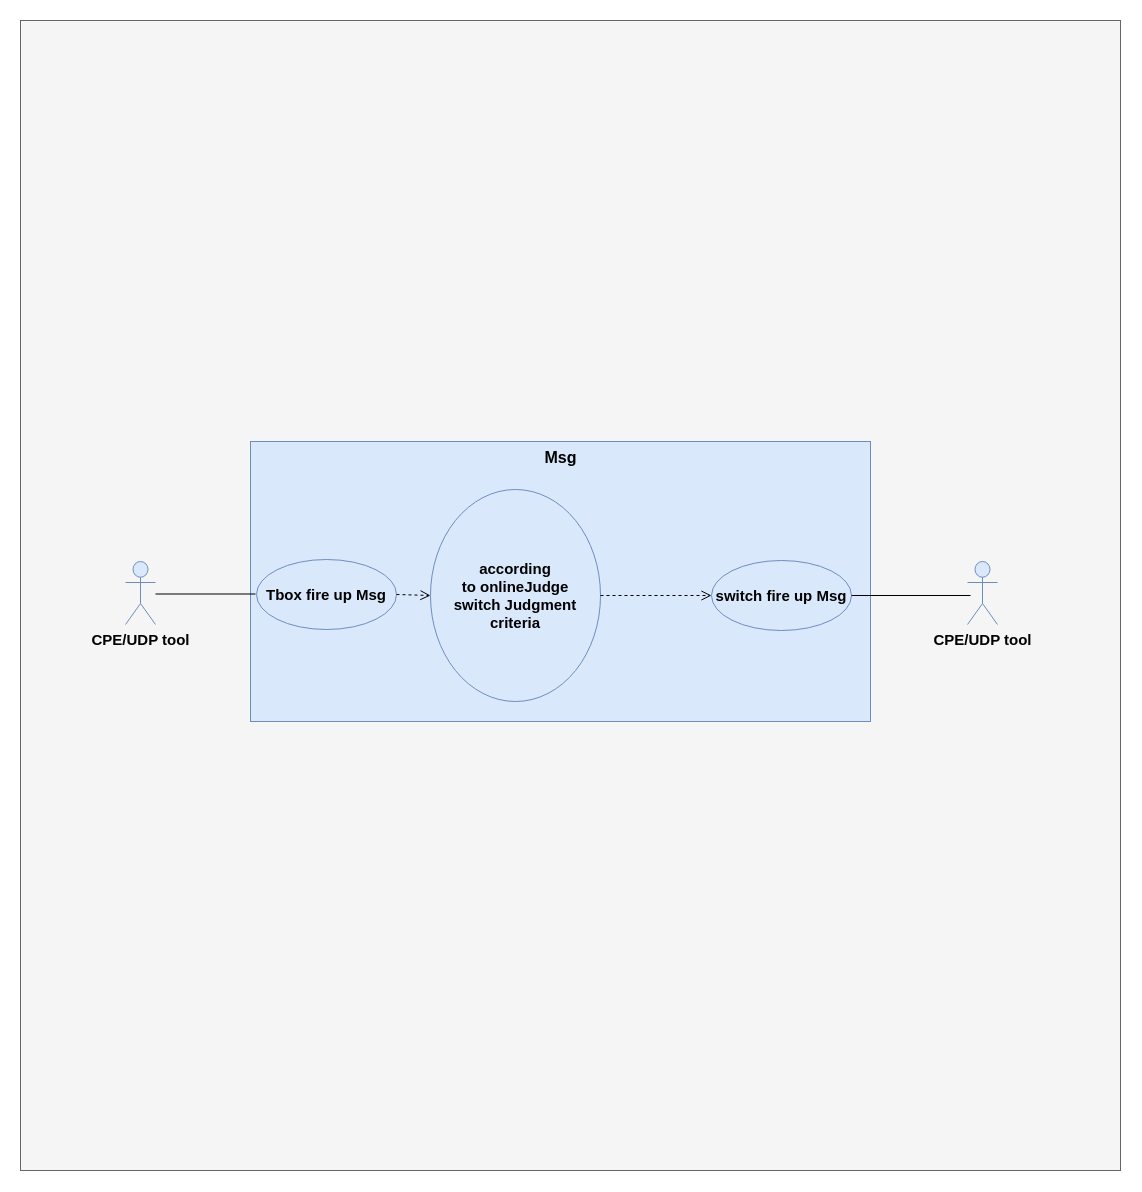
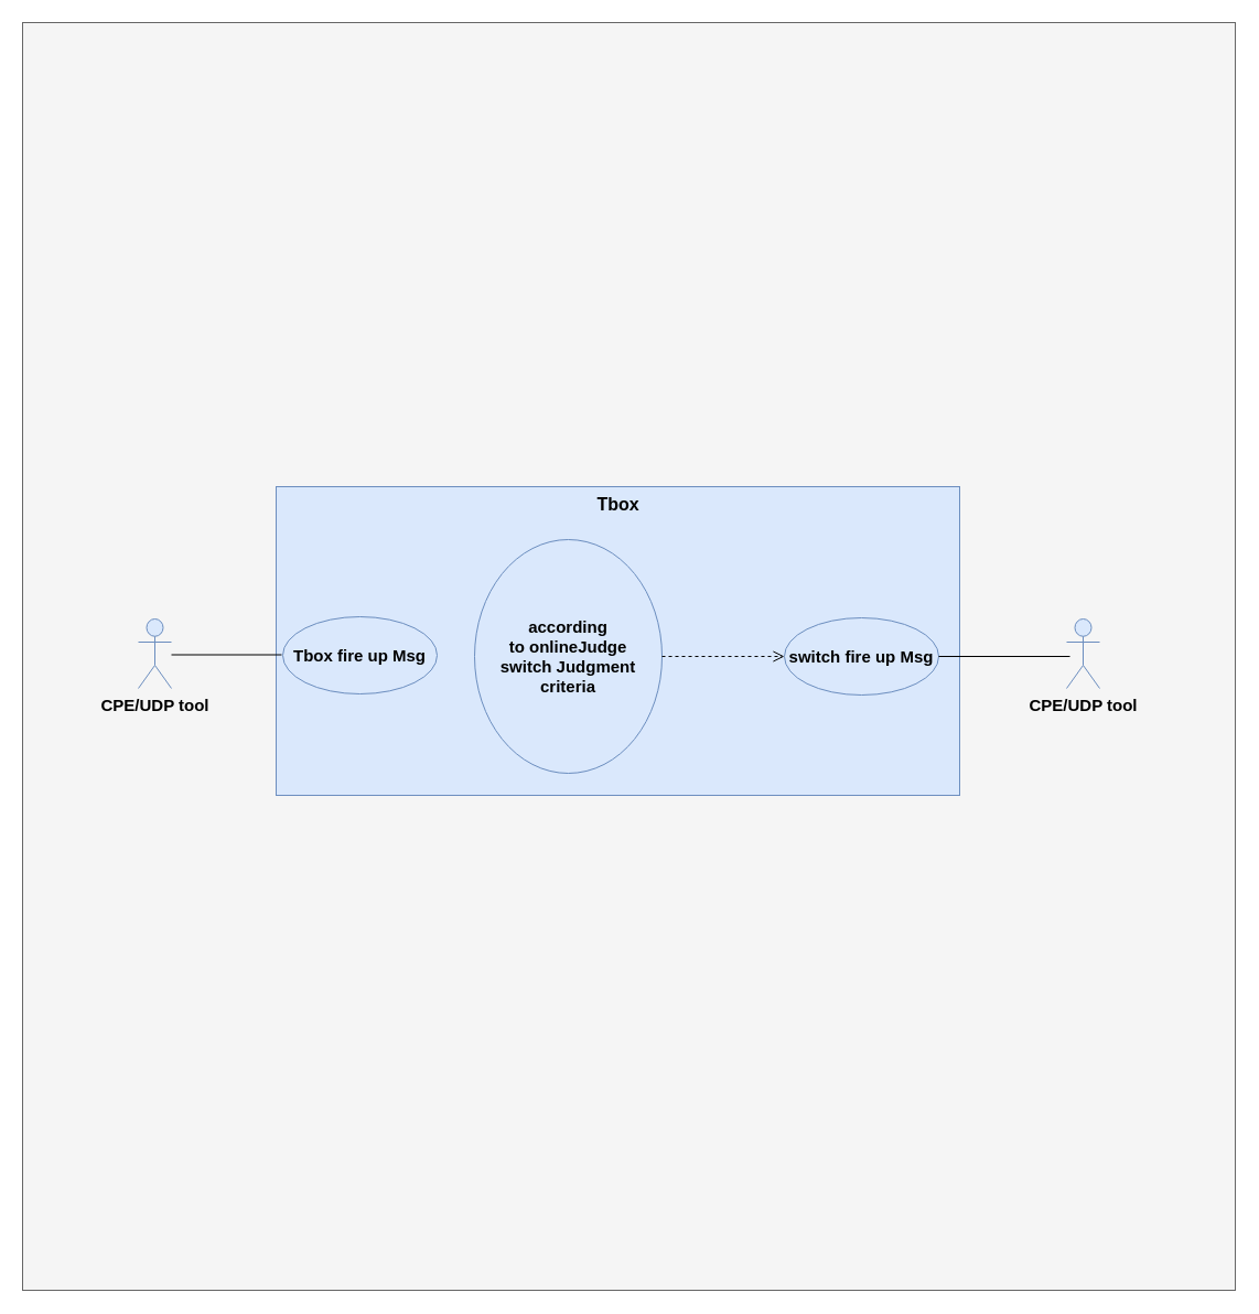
  <mxCell id="0" />
  <mxCell id="1" parent="0" />
  <mxCell id="2" value="Actor" style="shape=umlActor;verticalLabelPosition=bottom;verticalAlign=top;html=1;outlineConnect=0;" vertex="1" parent="1"><mxGeometry x="90" y="361" width="30" height="60" as="geometry" /></mxCell>
  <mxCell id="3" value="" style="html=1;fillColor=#f5f5f5;fontColor=#333333;strokeColor=#666666;" vertex="1" parent="1"><mxGeometry x="20" y="20" width="1100" height="1150" as="geometry" /></mxCell>
- <mxCell id="4" value="Msg" style="html=1;fillColor=#dae8fc;strokeColor=#6c8ebf;fontStyle=1;horizontal=1;verticalAlign=top;fontSize=16;" vertex="1" parent="1"><mxGeometry x="250" y="441" width="620" height="280" as="geometry" /></mxCell>
+ <mxCell id="4" value="Tbox" style="html=1;fillColor=#dae8fc;strokeColor=#6c8ebf;fontStyle=1;horizontal=1;verticalAlign=top;fontSize=16;" vertex="1" parent="1"><mxGeometry x="250" y="441" width="620" height="280" as="geometry" /></mxCell>
  <mxCell id="5" value="&lt;div&gt;according to&amp;nbsp;onlineJudge switch&amp;nbsp;Judgment criteria&lt;/div&gt;" style="ellipse;whiteSpace=wrap;html=1;fontSize=15;fillColor=#dae8fc;strokeColor=#6c8ebf;fontStyle=1" vertex="1" parent="1"><mxGeometry x="430" y="489" width="170" height="212" as="geometry" /></mxCell>
  <mxCell id="6" value="Tbox fire up Msg" style="ellipse;whiteSpace=wrap;html=1;fontSize=15;fillColor=#dae8fc;strokeColor=#6c8ebf;fontStyle=1" vertex="1" parent="1"><mxGeometry x="256" y="559" width="140" height="70" as="geometry" /></mxCell>
  <mxCell id="7" value="CPE/UDP tool" style="shape=umlActor;verticalLabelPosition=bottom;verticalAlign=top;html=1;fillColor=#dae8fc;strokeColor=#6c8ebf;fontStyle=1;fontSize=15;" vertex="1" parent="1"><mxGeometry x="125" y="561" width="30" height="63" as="geometry" /></mxCell>
- <mxCell id="8" value="" style="html=1;verticalAlign=bottom;endArrow=open;dashed=1;endSize=8;rounded=0;fontSize=15;entryX=0;entryY=0.5;entryDx=0;entryDy=0;exitX=1;exitY=0.5;exitDx=0;exitDy=0;" edge="1" parent="1" source="6" target="5"><mxGeometry relative="1" as="geometry"><mxPoint x="390" y="529" as="sourcePoint" /><mxPoint x="440" y="534" as="targetPoint" /></mxGeometry></mxCell>
  <mxCell id="9" value="" style="html=1;verticalAlign=bottom;endArrow=open;dashed=1;endSize=8;rounded=0;fontSize=15;entryX=0;entryY=0.5;entryDx=0;entryDy=0;exitX=1;exitY=0.5;exitDx=0;exitDy=0;" edge="1" parent="1" source="5" target="11"><mxGeometry relative="1" as="geometry"><mxPoint x="560.005" y="509.508" as="sourcePoint" /><mxPoint x="620" y="524" as="targetPoint" /></mxGeometry></mxCell>
  <mxCell id="10" value="" style="line;strokeWidth=1;fillColor=none;align=left;verticalAlign=middle;spacingTop=-1;spacingLeft=3;spacingRight=3;rotatable=0;labelPosition=right;points=[];portConstraint=eastwest;fontSize=15;" vertex="1" parent="1"><mxGeometry x="155" y="589.5" width="100" height="8" as="geometry" /></mxCell>
  <mxCell id="11" value="switch&amp;nbsp;fire up Msg" style="ellipse;whiteSpace=wrap;html=1;fontSize=15;fillColor=#dae8fc;strokeColor=#6c8ebf;fontStyle=1" vertex="1" parent="1"><mxGeometry x="711" y="560" width="140" height="70" as="geometry" /></mxCell>
  <mxCell id="12" value="CPE/UDP tool" style="shape=umlActor;verticalLabelPosition=bottom;verticalAlign=top;html=1;fillColor=#dae8fc;strokeColor=#6c8ebf;fontStyle=1;fontSize=15;" vertex="1" parent="1"><mxGeometry x="967" y="561" width="30" height="63" as="geometry" /></mxCell>
  <mxCell id="13" value="" style="line;strokeWidth=1;fillColor=none;align=left;verticalAlign=middle;spacingTop=-1;spacingLeft=3;spacingRight=3;rotatable=0;labelPosition=right;points=[];portConstraint=eastwest;fontSize=15;" vertex="1" parent="1"><mxGeometry x="851" y="591" width="119" height="8" as="geometry" /></mxCell>
